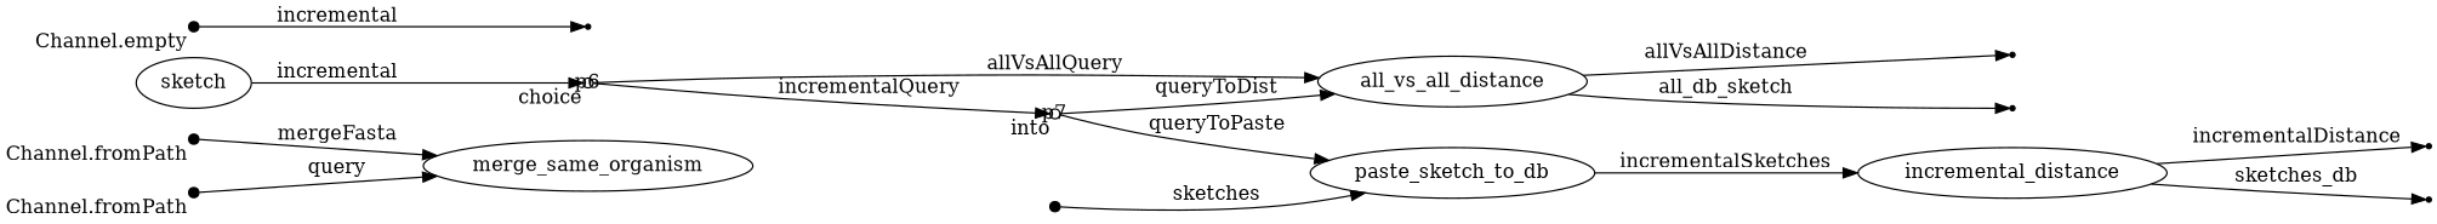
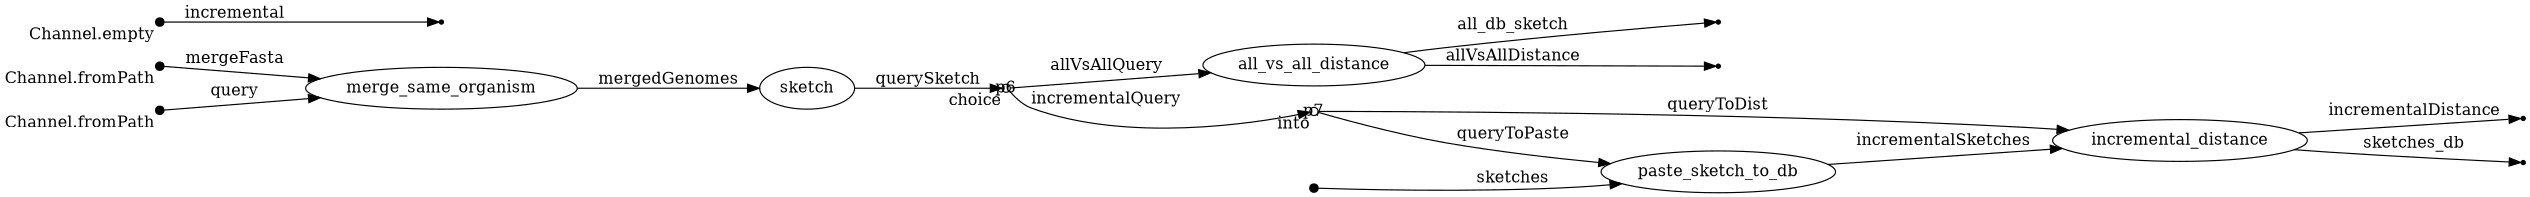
  digraph {
    rankdir=LR
    node [shape=point]
    p0 [fixedsize=true width=0.1 xlabel="Channel.fromPath"]
    n2 [label=merge_same_organism shape=""]
    n3 [label=sketch shape=""]
    p1 [fixedsize=true width=0.1 xlabel="Channel.fromPath"]
    p2 [fixedsize=true width=0.1 xlabel="Channel.empty"]
    p3
    p6 [fixedsize=true shape=circle width=0.1 xlabel=choice]
    n8 [label=all_vs_all_distance shape=""]
    p7 [fixedsize=true shape=circle width=0.1 xlabel=into]
    p10
    p9
    n12 [label=paste_sketch_to_db shape=""]
    n13 [label=incremental_distance shape=""]
    p15
    p14
    p11 [fixedsize=true width=0.1]
    p0 -> n2 [label=mergeFasta]
-   n3 -> p6 [label=incremental]
+   n2 -> n3 [label=mergedGenomes]
+   n3 -> p6 [label=querySketch]
    p1 -> n2 [label=query]
    p2 -> p3 [label=incremental]
    p6 -> n8 [label=allVsAllQuery]
    p6 -> p7 [label=incrementalQuery]
    n8 -> p10 [label=allVsAllDistance]
    n8 -> p9 [label=all_db_sketch]
    p7 -> n12 [label=queryToPaste]
-   p7 -> n8 [label=queryToDist]
+   p7 -> n13 [label=queryToDist]
    n12 -> n13 [label=incrementalSketches]
    n13 -> p15 [label=incrementalDistance]
    n13 -> p14 [label=sketches_db]
    p11 -> n12 [label=sketches]
  }
